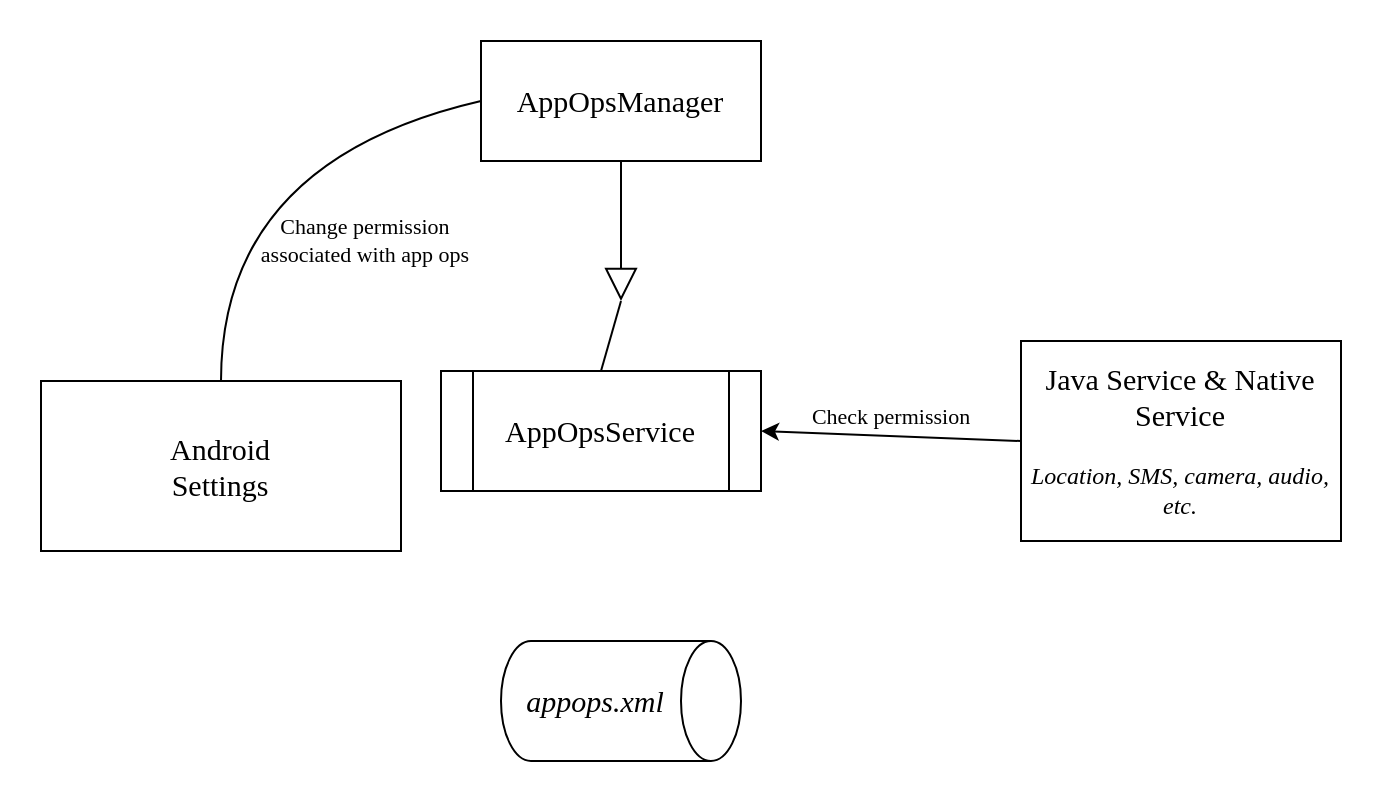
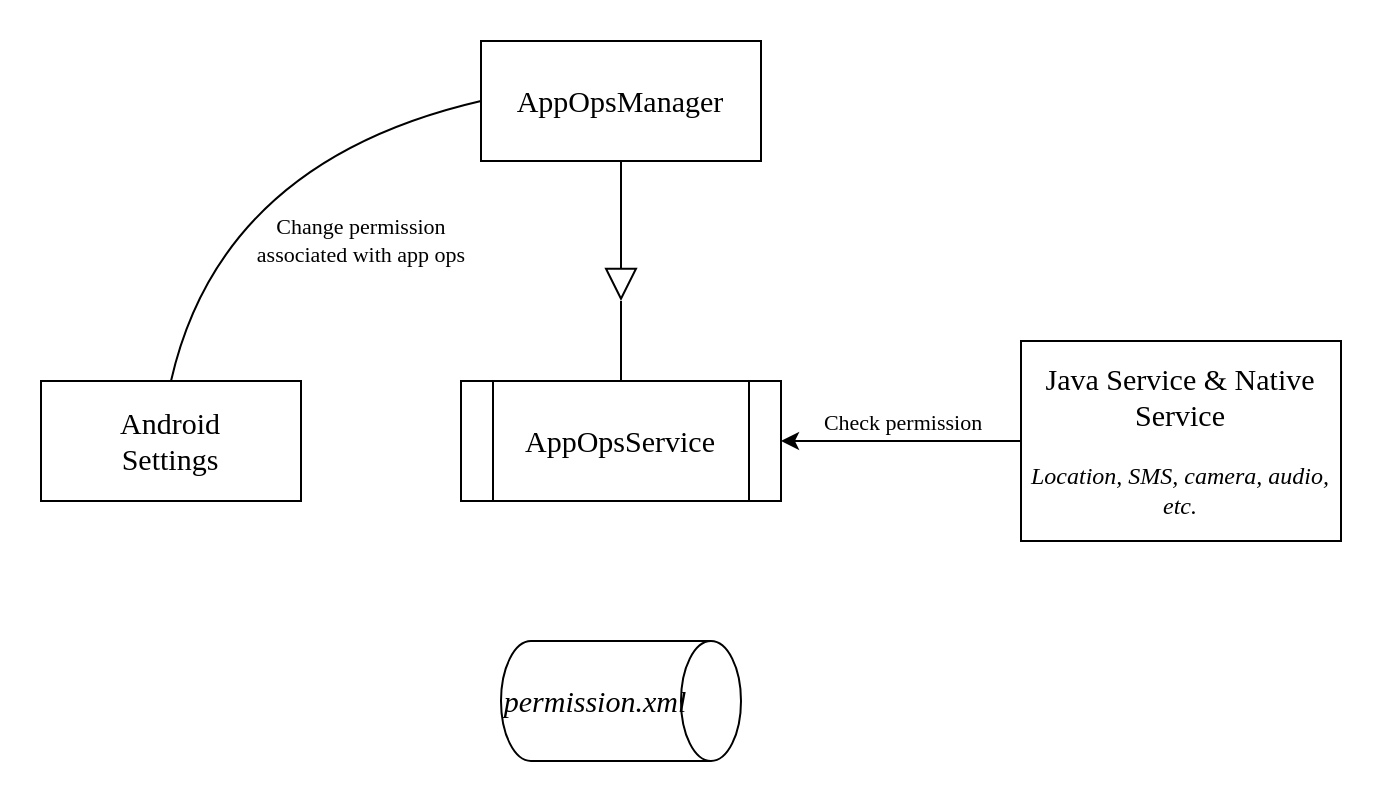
  <mxCell id="0" />
  <mxCell id="1" parent="0" />
- <mxCell id="2" value="Android&lt;br style=&quot;font-size: 15px;&quot;&gt;Settings" style="rounded=0;whiteSpace=wrap;html=1;fontSize=15;gradientDirection=west;gradientColor=#9999FF;fillColor=none;fontFamily=Palatino;" parent="1" vertex="1"><mxGeometry x="20" y="190" width="180" height="85" as="geometry" /></mxCell>
+ <mxCell id="2" value="Android&lt;br style=&quot;font-size: 15px;&quot;&gt;Settings" style="rounded=0;whiteSpace=wrap;html=1;fontSize=15;gradientDirection=west;gradientColor=#9999FF;fillColor=none;fontFamily=Palatino;" parent="1" vertex="1"><mxGeometry x="20" y="190" width="130" height="60" as="geometry" /></mxCell>
  <mxCell id="3" value="&lt;font style=&quot;font-size: 15px&quot;&gt;AppOpsManager&lt;/font&gt;" style="rounded=0;whiteSpace=wrap;html=1;fontSize=15;gradientDirection=east;gradientColor=#FFB366;fillColor=none;fontFamily=Palatino;" parent="1" vertex="1"><mxGeometry x="240" y="20" width="140" height="60" as="geometry" /></mxCell>
- <mxCell id="4" value="&lt;font style=&quot;font-size: 15px;&quot;&gt;AppOpsService&lt;/font&gt;" style="shape=process;whiteSpace=wrap;html=1;backgroundOutline=1;fontSize=15;fontFamily=Palatino;gradientColor=#ffa500;gradientDirection=south;fillColor=none;" parent="1" vertex="1"><mxGeometry x="220" y="185" width="160" height="60" as="geometry" /></mxCell>
+ <mxCell id="4" value="&lt;font style=&quot;font-size: 15px;&quot;&gt;AppOpsService&lt;/font&gt;" style="shape=process;whiteSpace=wrap;html=1;backgroundOutline=1;fontSize=15;fontFamily=Palatino;gradientColor=#ffa500;gradientDirection=south;fillColor=none;" parent="1" vertex="1"><mxGeometry x="230" y="190" width="160" height="60" as="geometry" /></mxCell>
  <mxCell id="5" value="&lt;font style=&quot;font-size: 15px&quot;&gt;Java Service &amp;amp; Native Service&lt;br&gt;&lt;/font&gt;&lt;br&gt;&lt;i&gt;Location, SMS, camera, audio, etc.&lt;/i&gt;" style="rounded=0;whiteSpace=wrap;html=1;fontFamily=Palatino;gradientDirection=east;gradientColor=#9999FF;glass=0;shadow=0;sketch=0;fillColor=none;" parent="1" vertex="1"><mxGeometry x="510" y="170" width="160" height="100" as="geometry" /></mxCell>
- <mxCell id="6" value="appops.xml" style="shape=cylinder3;whiteSpace=wrap;html=1;boundedLbl=1;backgroundOutline=1;size=15;direction=south;fontSize=15;fontStyle=2;fontFamily=Palatino;gradientColor=#ea6b66;shadow=0;fillColor=none;" parent="1" vertex="1"><mxGeometry x="250" y="320" width="120" height="60" as="geometry" /></mxCell>
+ <mxCell id="6" value="permission.xml" style="shape=cylinder3;whiteSpace=wrap;html=1;boundedLbl=1;backgroundOutline=1;size=15;direction=south;fontSize=15;fontStyle=2;fontFamily=Palatino;gradientColor=#ea6b66;shadow=0;fillColor=none;" parent="1" vertex="1"><mxGeometry x="250" y="320" width="120" height="60" as="geometry" /></mxCell>
  <mxCell id="7" value="" style="endArrow=block;html=1;exitX=0.5;exitY=1;exitDx=0;exitDy=0;endFill=0;endSize=14;startSize=6;targetPerimeterSpacing=0;jumpStyle=none;fontFamily=Palatino;" parent="1" source="3" edge="1"><mxGeometry width="50" height="50" relative="1" as="geometry"><mxPoint x="240" y="200" as="sourcePoint" /><mxPoint x="310" y="150" as="targetPoint" /></mxGeometry></mxCell>
  <mxCell id="8" value="" style="endArrow=none;html=1;fontSize=11;exitX=0.5;exitY=0;exitDx=0;exitDy=0;entryX=0;entryY=0.5;entryDx=0;entryDy=0;curved=1;fontFamily=Palatino;" parent="1" source="2" target="3" edge="1"><mxGeometry relative="1" as="geometry"><mxPoint x="210" y="160" as="sourcePoint" /><mxPoint x="310" y="160" as="targetPoint" /><Array as="points"><mxPoint x="110" y="80" /></Array></mxGeometry></mxCell>
  <mxCell id="9" value="&lt;span&gt;Change permission&lt;br&gt;&amp;nbsp;associated with app ops&amp;nbsp;&lt;/span&gt;" style="edgeLabel;resizable=0;html=1;align=center;verticalAlign=middle;labelBackgroundColor=none;fontFamily=Palatino;" parent="8" connectable="0" vertex="1"><mxGeometry relative="1" as="geometry"><mxPoint x="60" y="42" as="offset" /></mxGeometry></mxCell>
  <mxCell id="10" value="" style="endArrow=none;html=1;fontSize=11;entryX=0;entryY=0.5;entryDx=0;entryDy=0;exitX=1;exitY=0.5;exitDx=0;exitDy=0;startArrow=classic;startFill=1;endFill=0;fontFamily=Palatino;" parent="1" source="4" target="5" edge="1"><mxGeometry relative="1" as="geometry"><mxPoint x="210" y="150" as="sourcePoint" /><mxPoint x="310" y="150" as="targetPoint" /></mxGeometry></mxCell>
  <mxCell id="11" value="&amp;nbsp;Check permission&amp;nbsp;" style="edgeLabel;resizable=0;html=1;align=center;verticalAlign=middle;labelBackgroundColor=none;fontFamily=Palatino;" parent="10" connectable="0" vertex="1"><mxGeometry relative="1" as="geometry"><mxPoint y="-10" as="offset" /></mxGeometry></mxCell>
  <mxCell id="12" value="" style="endArrow=none;html=1;fontSize=11;entryX=0.5;entryY=0;entryDx=0;entryDy=0;fontFamily=Palatino;" parent="1" target="4" edge="1"><mxGeometry width="50" height="50" relative="1" as="geometry"><mxPoint x="310" y="150" as="sourcePoint" /><mxPoint x="290" y="210" as="targetPoint" /></mxGeometry></mxCell>
